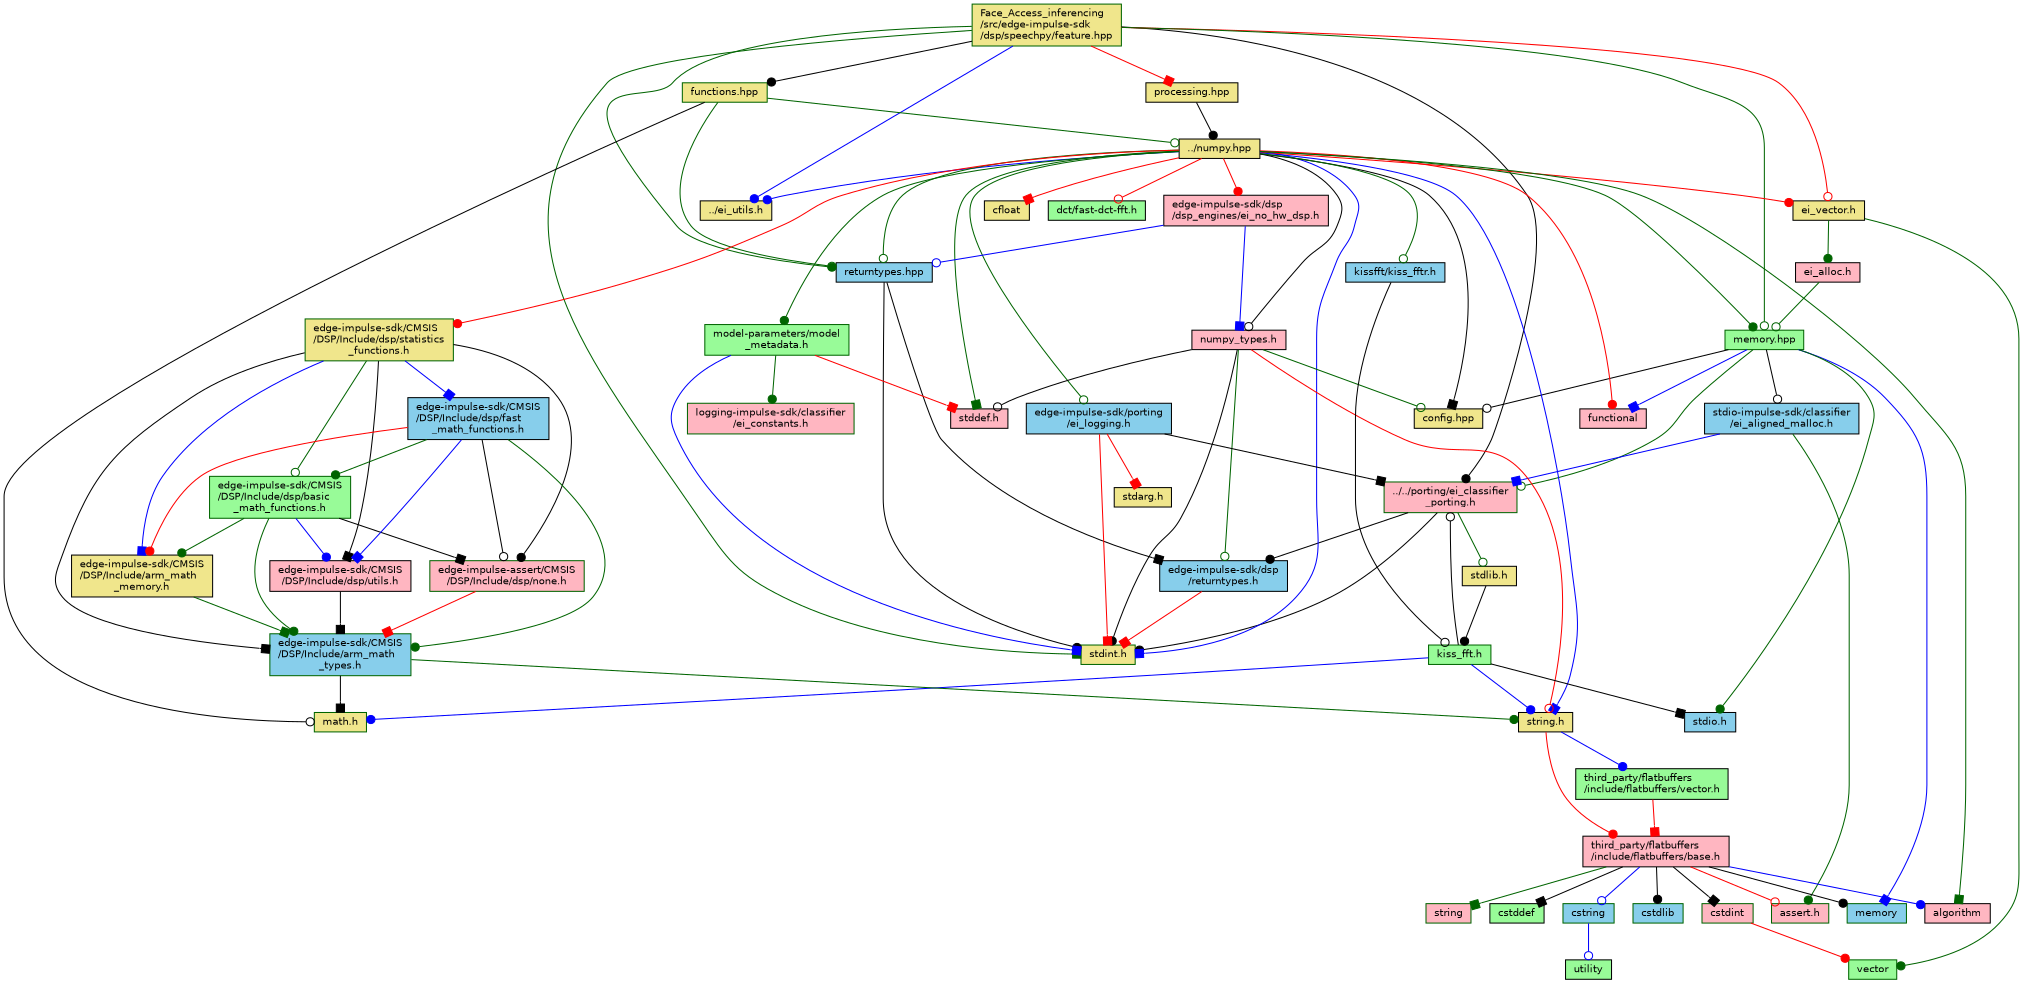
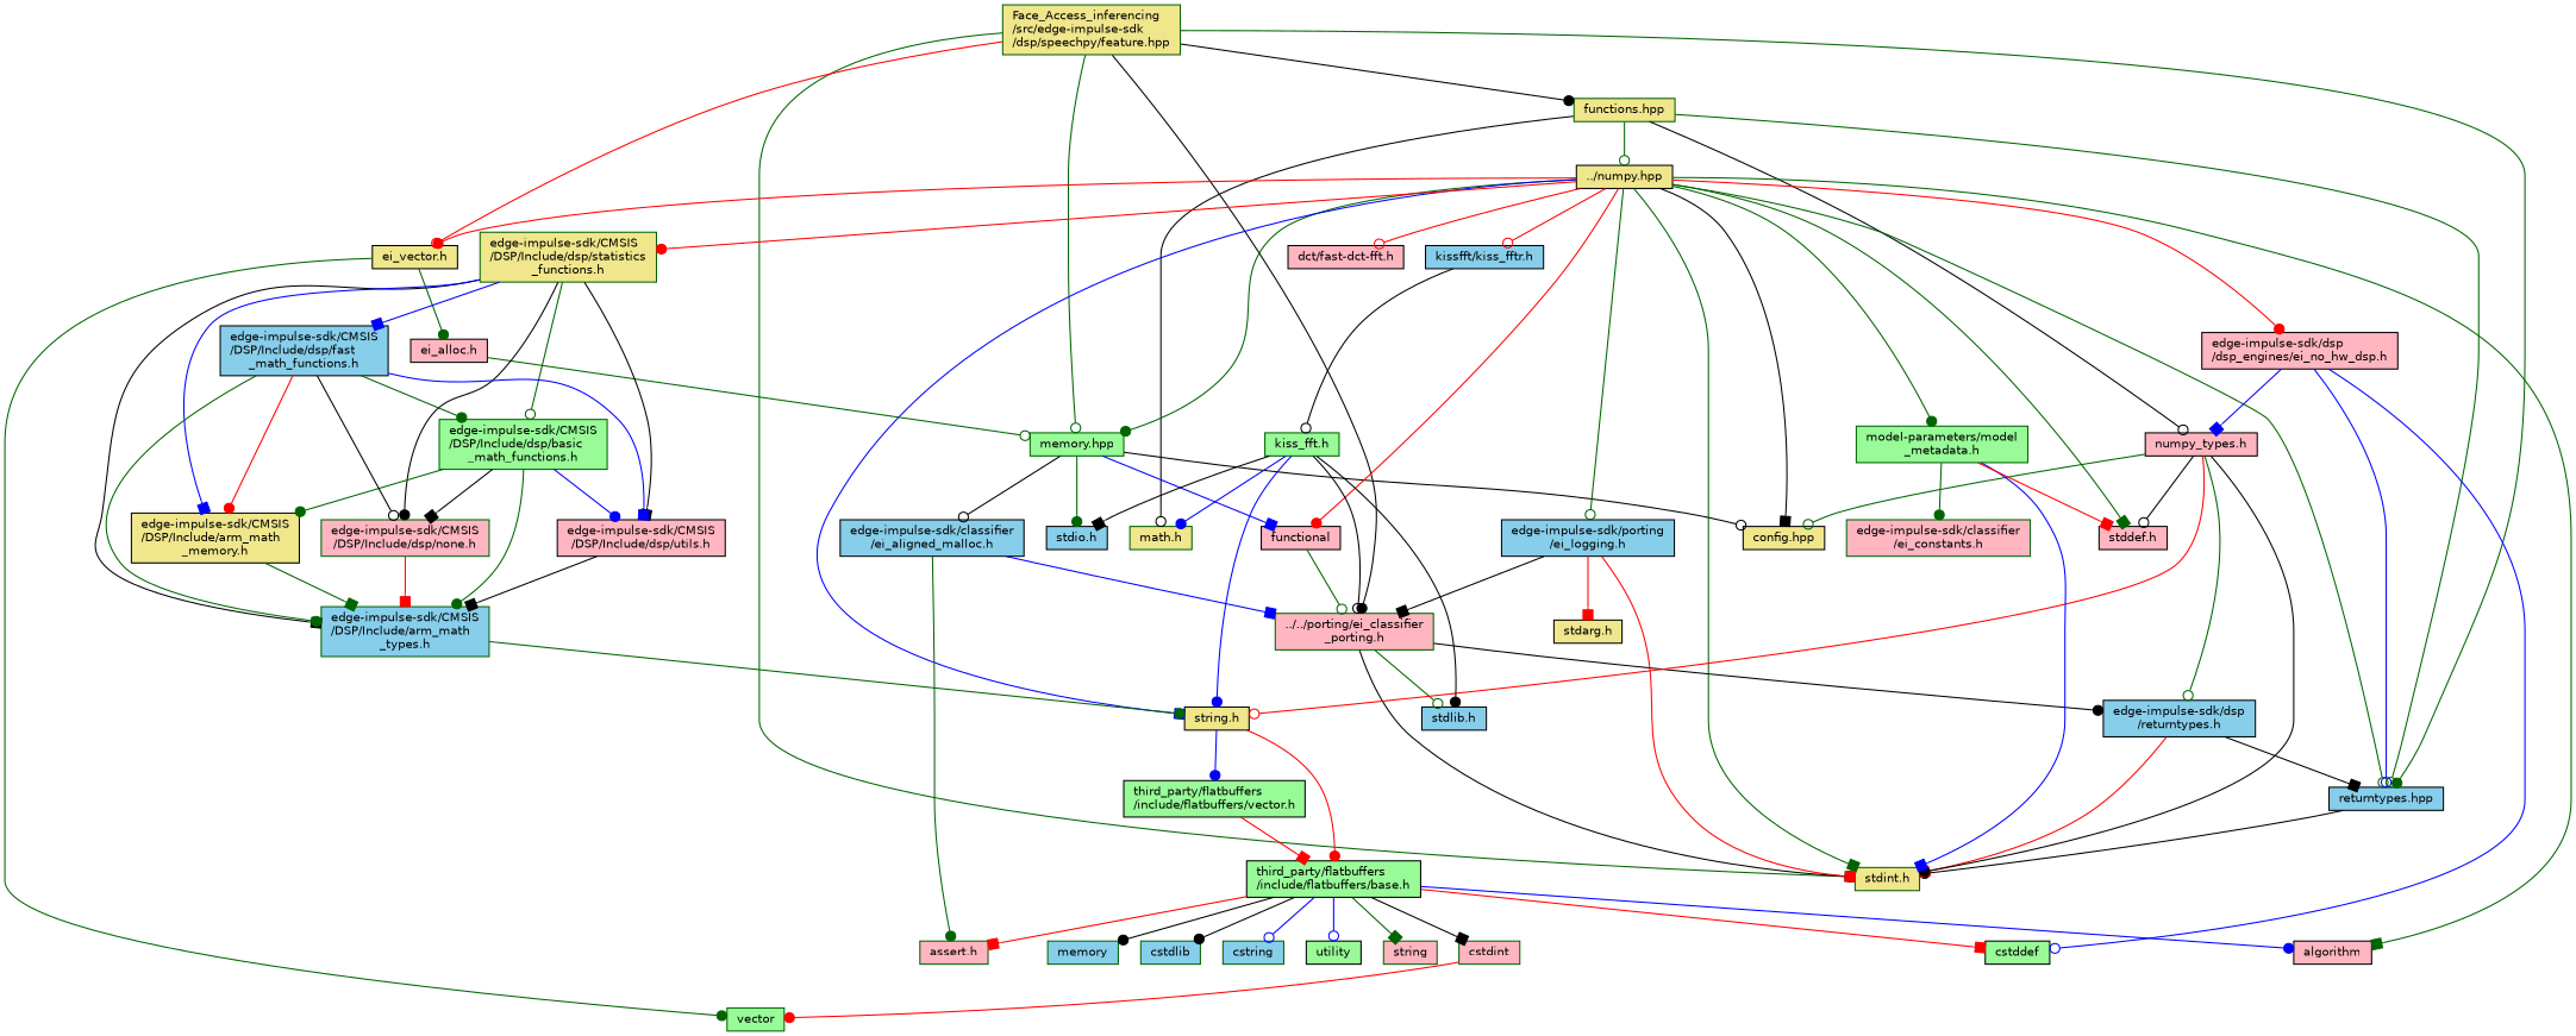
  digraph {
    node [color=black fillcolor=khaki fontname=Helvetica fontsize=10 shape=box style=filled]
    edge [arrowhead=dot color=darkgreen fontname=Helvetica fontsize=10 labelfontname=Helvetica labelfontsize=10 style=solid]
    n1 [color=darkgreen fontcolor=black height=0.2 label="Face_Access_inferencing\l/src/edge-impulse-sdk\l/dsp/speechpy/feature.hpp" width=0.4]
    n2 [color=darkgreen height=0.2 label="stdint.h" width=0.4]
    n3 [color=darkgreen fillcolor=lightpink height=0.2 label="../../porting/ei_classifier\l_porting.h" width=0.4]
-   n4 [height=0.2 label="../ei_utils.h" width=0.4]
    n5 [color=darkgreen height=0.2 label="functions.hpp" width=0.4]
    n6 [height=0.2 label="ei_vector.h" width=0.4]
    n7 [color=darkgreen fillcolor=palegreen height=0.2 label="memory.hpp" width=0.4]
    n8 [fillcolor=skyblue height=0.2 label="returntypes.hpp" width=0.4]
-   n9 [height=0.2 label="processing.hpp" width=0.4]
-   n10 [height=0.2 label="stdlib.h" width=0.4]
+   n10 [fillcolor=skyblue height=0.2 label="stdlib.h" width=0.4]
    n11 [fillcolor=skyblue height=0.2 label="edge-impulse-sdk/dsp\l/returntypes.h" width=0.4]
    n12 [color=darkgreen height=0.2 label="math.h" width=0.4]
    n13 [height=0.2 label="../numpy.hpp" width=0.4]
    n14 [color=darkgreen fillcolor=palegreen height=0.2 label=vector width=0.4]
    n15 [fillcolor=lightpink height=0.2 label="ei_alloc.h" width=0.4]
    n16 [fillcolor=lightpink height=0.2 label=functional width=0.4]
    n17 [height=0.2 label="config.hpp" width=0.4]
    n18 [color=darkgreen fillcolor=skyblue height=0.2 label=memory width=0.4]
    n19 [fillcolor=skyblue height=0.2 label="stdio.h" width=0.4]
-   n20 [fillcolor=skyblue height=0.2 label="stdio-impulse-sdk/classifier\l/ei_aligned_malloc.h" width=0.4]
+   n20 [fillcolor=skyblue height=0.2 label="edge-impulse-sdk/classifier\l/ei_aligned_malloc.h" width=0.4]
    n21 [height=0.2 label="string.h" width=0.4]
    n22 [fillcolor=lightpink height=0.2 label=algorithm width=0.4]
    n23 [fillcolor=lightpink height=0.2 label="stddef.h" width=0.4]
-   n24 [height=0.2 label=cfloat width=0.4]
    n25 [fillcolor=lightpink height=0.2 label="numpy_types.h" width=0.4]
-   n26 [fillcolor=palegreen height=0.2 label="dct/fast-dct-fft.h" width=0.4]
+   n26 [fillcolor=lightpink height=0.2 label="dct/fast-dct-fft.h" width=0.4]
    n27 [fillcolor=skyblue height=0.2 label="kissfft/kiss_fftr.h" width=0.4]
    n28 [fillcolor=skyblue height=0.2 label="edge-impulse-sdk/porting\l/ei_logging.h" width=0.4]
    n29 [color=darkgreen fillcolor=palegreen height=0.2 label="model-parameters/model\l_metadata.h" width=0.4]
    n30 [fillcolor=lightpink height=0.2 label="edge-impulse-sdk/dsp\l/dsp_engines/ei_no_hw_dsp.h" width=0.4]
    n31 [color=darkgreen height=0.2 label="edge-impulse-sdk/CMSIS\l/DSP/Include/dsp/statistics\l_functions.h" width=0.4]
-   n32 [fillcolor=lightpink height=0.2 label="third_party/flatbuffers\l/include/flatbuffers/base.h" width=0.4]
+   n32 [fillcolor=palegreen height=0.2 label="third_party/flatbuffers\l/include/flatbuffers/base.h" width=0.4]
    n33 [fillcolor=palegreen height=0.2 label="third_party/flatbuffers\l/include/flatbuffers/vector.h" width=0.4]
    n34 [color=darkgreen fillcolor=palegreen height=0.2 label="kiss_fft.h" width=0.4]
    n35 [height=0.2 label="stdarg.h" width=0.4]
-   n36 [color=darkgreen fillcolor=lightpink height=0.2 label="logging-impulse-sdk/classifier\l/ei_constants.h" width=0.4]
+   n36 [color=darkgreen fillcolor=lightpink height=0.2 label="edge-impulse-sdk/classifier\l/ei_constants.h" width=0.4]
    n37 [fillcolor=palegreen height=0.2 label=cstddef width=0.4]
    n38 [color=darkgreen fillcolor=skyblue height=0.2 label="edge-impulse-sdk/CMSIS\l/DSP/Include/arm_math\l_types.h" width=0.4]
    n39 [height=0.2 label="edge-impulse-sdk/CMSIS\l/DSP/Include/arm_math\l_memory.h" width=0.4]
-   n40 [color=darkgreen fillcolor=lightpink height=0.2 label="edge-impulse-assert/CMSIS\l/DSP/Include/dsp/none.h" width=0.4]
+   n40 [color=darkgreen fillcolor=lightpink height=0.2 label="edge-impulse-sdk/CMSIS\l/DSP/Include/dsp/none.h" width=0.4]
    n41 [fillcolor=lightpink height=0.2 label="edge-impulse-sdk/CMSIS\l/DSP/Include/dsp/utils.h" width=0.4]
    n42 [color=darkgreen fillcolor=palegreen height=0.2 label="edge-impulse-sdk/CMSIS\l/DSP/Include/dsp/basic\l_math_functions.h" width=0.4]
    n43 [fillcolor=skyblue height=0.2 label="edge-impulse-sdk/CMSIS\l/DSP/Include/dsp/fast\l_math_functions.h" width=0.4]
    n44 [color=darkgreen fillcolor=lightpink height=0.2 label="assert.h" width=0.4]
    n45 [color=darkgreen fillcolor=lightpink height=0.2 label=cstdint width=0.4]
    n46 [color=darkgreen fillcolor=skyblue height=0.2 label=cstdlib width=0.4]
    n47 [color=darkgreen fillcolor=skyblue height=0.2 label=cstring width=0.4]
    n48 [fillcolor=palegreen height=0.2 label=utility width=0.4]
    n49 [color=darkgreen fillcolor=lightpink height=0.2 label=string width=0.4]
    n1 -> n2 [arrowhead=box]
    n1 -> n3 [color=black]
-   n1 -> n4 [color=blue]
    n1 -> n5 [color=black]
    n1 -> n6 [arrowhead=odot color=red]
    n1 -> n7 [arrowhead=odot]
    n1 -> n8
-   n1 -> n9 [arrowhead=box color=red]
    n3 -> n2 [color=black]
    n3 -> n10 [arrowhead=odot]
    n3 -> n11 [color=black]
    n5 -> n8 [arrowhead=odot]
    n5 -> n12 [arrowhead=odot color=black]
    n5 -> n13 [arrowhead=odot]
    n6 -> n14
    n6 -> n15
-   n7 -> n3 [arrowhead=odot]
+   n16 -> n3 [arrowhead=odot]
    n7 -> n16 [arrowhead=box color=blue]
    n7 -> n17 [arrowhead=odot color=black]
-   n7 -> n18 [arrowhead=box color=blue]
    n7 -> n19
    n7 -> n20 [arrowhead=odot color=black]
    n8 -> n2 [color=black]
-   n8 -> n11 [arrowhead=box color=black]
-   n9 -> n13 [color=black]
+   n11 -> n8 [arrowhead=box color=black]
    n11 -> n2 [arrowhead=box color=red]
-   n13 -> n2 [arrowhead=box color=blue]
-   n13 -> n4 [color=blue]
+   n13 -> n2 [arrowhead=box]
    n13 -> n6 [color=red]
    n13 -> n7
    n13 -> n8 [arrowhead=odot]
    n13 -> n16 [color=red]
    n13 -> n17 [arrowhead=box color=black]
    n13 -> n21 [arrowhead=box color=blue]
    n13 -> n22 [arrowhead=box]
    n13 -> n23 [arrowhead=box]
-   n13 -> n24 [arrowhead=box color=red]
-   n13 -> n25 [arrowhead=odot color=black]
+   n5 -> n25 [arrowhead=odot color=black]
    n13 -> n26 [arrowhead=odot color=red]
-   n13 -> n27 [arrowhead=odot]
+   n13 -> n27 [arrowhead=odot color=red]
    n13 -> n28 [arrowhead=odot]
    n13 -> n29
    n13 -> n30 [color=red]
    n13 -> n31 [color=red]
    n15 -> n7 [arrowhead=odot]
    n20 -> n3 [arrowhead=box color=blue]
    n20 -> n44
    n21 -> n32 [color=red]
    n21 -> n33 [color=blue]
    n25 -> n2 [color=black]
    n25 -> n11 [arrowhead=odot]
    n25 -> n17 [arrowhead=odot]
    n25 -> n21 [arrowhead=odot color=red]
    n25 -> n23 [arrowhead=odot color=black]
    n27 -> n34 [arrowhead=odot color=black]
    n28 -> n2 [arrowhead=box color=red]
    n28 -> n3 [arrowhead=box color=black]
    n28 -> n35 [arrowhead=box color=red]
    n29 -> n2 [arrowhead=box color=blue]
    n29 -> n23 [arrowhead=box color=red]
    n29 -> n36
    n30 -> n8 [arrowhead=odot color=blue]
    n30 -> n25 [arrowhead=box color=blue]
+   n30 -> n37 [arrowhead=odot color=blue]
    n31 -> n38 [arrowhead=box color=black]
    n31 -> n39 [arrowhead=box color=blue]
    n31 -> n40 [color=black]
    n31 -> n41 [arrowhead=box color=black]
    n31 -> n42 [arrowhead=odot]
    n31 -> n43 [arrowhead=box color=blue]
    n32 -> n18 [color=black]
    n32 -> n22 [color=blue]
-   n32 -> n37 [arrowhead=box color=black]
-   n32 -> n44 [arrowhead=odot color=red]
+   n32 -> n37 [arrowhead=box color=red]
+   n32 -> n44 [arrowhead=box color=red]
    n32 -> n45 [arrowhead=box color=black]
    n32 -> n46 [color=black]
    n32 -> n47 [arrowhead=odot color=blue]
-   n47 -> n48 [arrowhead=odot color=blue]
+   n32 -> n48 [arrowhead=odot color=blue]
    n32 -> n49 [arrowhead=box]
    n33 -> n32 [arrowhead=box color=red]
    n34 -> n3 [arrowhead=odot color=black]
-   n10 -> n34 [color=black]
+   n34 -> n10 [color=black]
    n34 -> n12 [color=blue]
    n34 -> n19 [arrowhead=box color=black]
    n34 -> n21 [color=blue]
-   n38 -> n12 [arrowhead=box color=black]
    n38 -> n21
    n39 -> n38 [arrowhead=box]
    n40 -> n38 [arrowhead=box color=red]
    n41 -> n38 [arrowhead=box color=black]
    n42 -> n38
    n42 -> n39
    n42 -> n40 [arrowhead=box color=black]
    n42 -> n41 [color=blue]
    n43 -> n38
    n43 -> n39 [color=red]
    n43 -> n40 [arrowhead=odot color=black]
    n43 -> n41 [arrowhead=box color=blue]
    n43 -> n42
    n45 -> n14 [color=red]
  }
